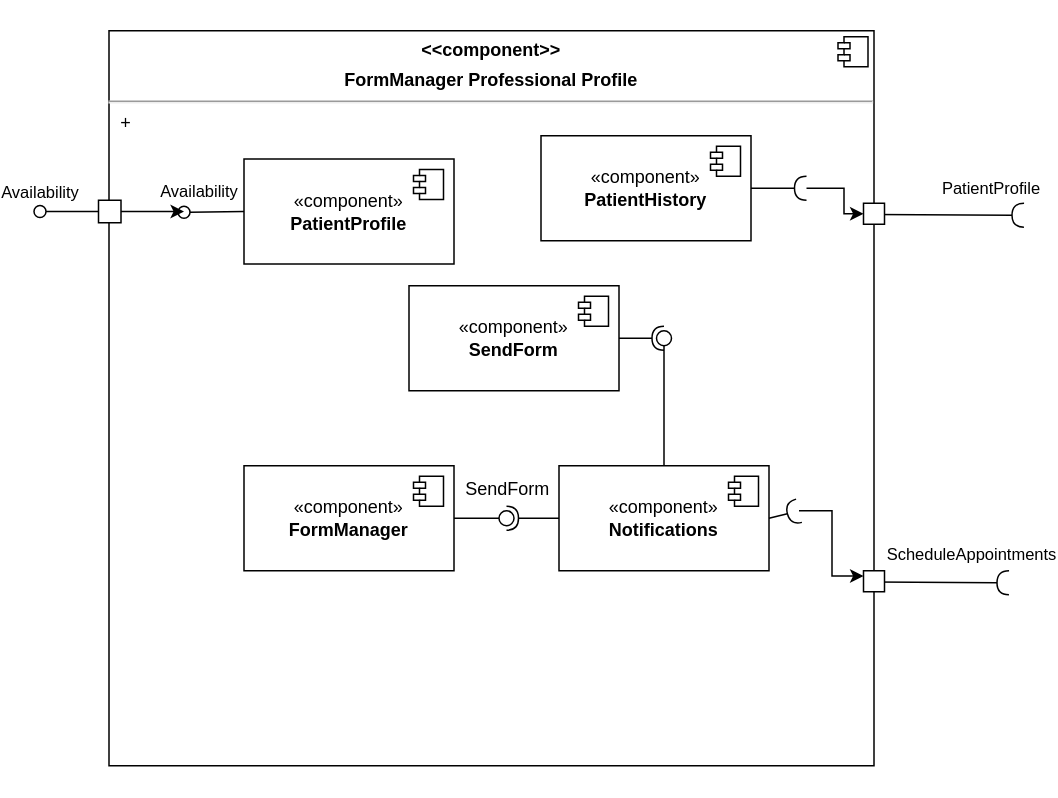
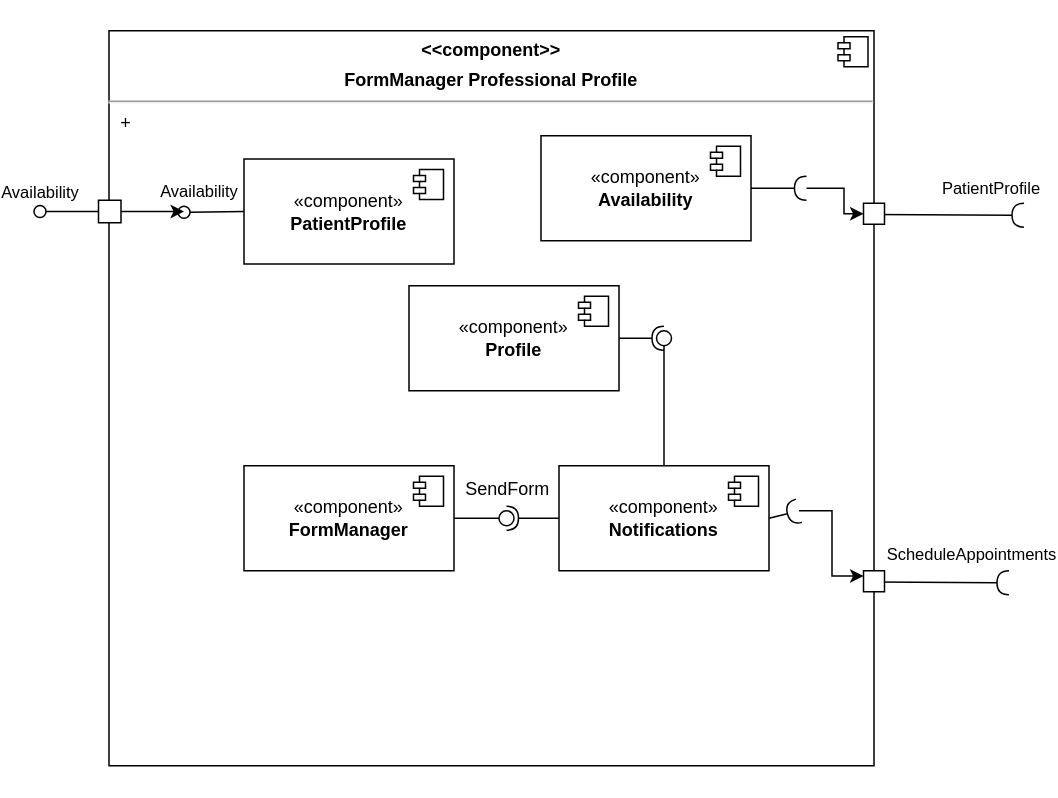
  <mxCell id="0" />
  <mxCell id="1" parent="0" />
  <mxCell id="2" value="&lt;p style=&quot;margin:0px;margin-top:6px;text-align:center;&quot;&gt;&lt;b&gt;&amp;lt;&amp;lt;component&amp;gt;&amp;gt;&lt;/b&gt;&lt;/p&gt;&lt;p style=&quot;margin:0px;margin-top:6px;text-align:center;&quot;&gt;&lt;b&gt;FormManager Professional Profile&lt;/b&gt;&lt;/p&gt;&lt;hr&gt;&lt;p style=&quot;margin:0px;margin-left:8px;&quot;&gt;+&lt;br&gt;&lt;/p&gt;" style="align=left;overflow=fill;html=1;dropTarget=0;whiteSpace=wrap;" vertex="1" parent="1"><mxGeometry x="70" y="20" width="510" height="490" as="geometry" /></mxCell>
  <mxCell id="3" value="" style="shape=component;jettyWidth=8;jettyHeight=4;" vertex="1" parent="2"><mxGeometry x="1" width="20" height="20" relative="1" as="geometry"><mxPoint x="-24" y="4" as="offset" /></mxGeometry></mxCell>
  <mxCell id="4" value="" style="rounded=0;orthogonalLoop=1;jettySize=auto;html=1;endArrow=halfCircle;endFill=0;endSize=6;strokeWidth=1;sketch=0;fontSize=12;curved=1;exitX=1;exitY=0.25;exitDx=0;exitDy=0;" edge="1" parent="1" source="2"><mxGeometry relative="1" as="geometry"><mxPoint x="680" y="230" as="sourcePoint" /><mxPoint x="680" y="143" as="targetPoint" /></mxGeometry></mxCell>
  <mxCell id="5" value="PatientProfile" style="edgeLabel;html=1;align=center;verticalAlign=middle;resizable=0;points=[];" vertex="1" connectable="0" parent="4"><mxGeometry x="0.568" y="-4" relative="1" as="geometry"><mxPoint y="-22" as="offset" /></mxGeometry></mxCell>
  <mxCell id="6" value="" style="ellipse;whiteSpace=wrap;html=1;align=center;aspect=fixed;fillColor=none;strokeColor=none;resizable=0;perimeter=centerPerimeter;rotatable=0;allowArrows=0;points=[];outlineConnect=1;" vertex="1" parent="1"><mxGeometry x="348" y="250" width="10" height="10" as="geometry" /></mxCell>
  <mxCell id="7" value="" style="whiteSpace=wrap;html=1;aspect=fixed;" vertex="1" parent="1"><mxGeometry x="573" y="135" width="14" height="14" as="geometry" /></mxCell>
  <mxCell id="8" style="edgeStyle=orthogonalEdgeStyle;rounded=0;orthogonalLoop=1;jettySize=auto;html=1;entryX=0;entryY=0.5;entryDx=0;entryDy=0;exitX=0.12;exitY=0.52;exitDx=0;exitDy=0;exitPerimeter=0;" edge="1" parent="1" source="12" target="7"><mxGeometry relative="1" as="geometry"><mxPoint x="540" y="130" as="sourcePoint" /></mxGeometry></mxCell>
- <mxCell id="9" value="«component»&lt;br&gt;&lt;b&gt;PatientHistory&lt;/b&gt;" style="html=1;dropTarget=0;whiteSpace=wrap;" vertex="1" parent="1"><mxGeometry x="358" y="90" width="140" height="70" as="geometry" /></mxCell>
+ <mxCell id="9" value="«component»&lt;br&gt;&lt;b&gt;Availability&lt;/b&gt;" style="html=1;dropTarget=0;whiteSpace=wrap;" vertex="1" parent="1"><mxGeometry x="358" y="90" width="140" height="70" as="geometry" /></mxCell>
  <mxCell id="10" value="" style="shape=module;jettyWidth=8;jettyHeight=4;" vertex="1" parent="9"><mxGeometry x="1" width="20" height="20" relative="1" as="geometry"><mxPoint x="-27" y="7" as="offset" /></mxGeometry></mxCell>
  <mxCell id="11" value="" style="rounded=0;orthogonalLoop=1;jettySize=auto;html=1;endArrow=halfCircle;endFill=0;endSize=6;strokeWidth=1;sketch=0;fontSize=12;curved=1;exitX=1;exitY=0.5;exitDx=0;exitDy=0;" edge="1" target="12" parent="1" source="9"><mxGeometry relative="1" as="geometry"><mxPoint x="435" y="255" as="sourcePoint" /></mxGeometry></mxCell>
  <mxCell id="12" value="" style="ellipse;whiteSpace=wrap;html=1;align=center;aspect=fixed;fillColor=none;strokeColor=none;resizable=0;perimeter=centerPerimeter;rotatable=0;allowArrows=0;points=[];outlineConnect=1;" vertex="1" parent="1"><mxGeometry x="530" y="120" width="10" height="10" as="geometry" /></mxCell>
- <mxCell id="13" value="«component»&lt;br&gt;&lt;b&gt;SendForm&lt;/b&gt;" style="html=1;dropTarget=0;whiteSpace=wrap;" vertex="1" parent="1"><mxGeometry x="270" y="190" width="140" height="70" as="geometry" /></mxCell>
+ <mxCell id="13" value="«component»&lt;br&gt;&lt;b&gt;Profile&lt;/b&gt;" style="html=1;dropTarget=0;whiteSpace=wrap;" vertex="1" parent="1"><mxGeometry x="270" y="190" width="140" height="70" as="geometry" /></mxCell>
  <mxCell id="14" value="" style="shape=module;jettyWidth=8;jettyHeight=4;" vertex="1" parent="13"><mxGeometry x="1" width="20" height="20" relative="1" as="geometry"><mxPoint x="-27" y="7" as="offset" /></mxGeometry></mxCell>
  <mxCell id="15" style="edgeStyle=orthogonalEdgeStyle;rounded=0;orthogonalLoop=1;jettySize=auto;html=1;entryX=0;entryY=0.25;entryDx=0;entryDy=0;" edge="1" parent="1" target="27"><mxGeometry relative="1" as="geometry"><mxPoint x="730" y="339.5" as="targetPoint" /><mxPoint x="530" y="340" as="sourcePoint" /><Array as="points"><mxPoint x="552" y="340" /><mxPoint x="552" y="384" /></Array></mxGeometry></mxCell>
  <mxCell id="16" value="«component»&lt;br&gt;&lt;b&gt;Notifications&lt;/b&gt;" style="html=1;dropTarget=0;whiteSpace=wrap;" vertex="1" parent="1"><mxGeometry x="370" y="310" width="140" height="70" as="geometry" /></mxCell>
  <mxCell id="17" value="" style="shape=module;jettyWidth=8;jettyHeight=4;" vertex="1" parent="16"><mxGeometry x="1" width="20" height="20" relative="1" as="geometry"><mxPoint x="-27" y="7" as="offset" /></mxGeometry></mxCell>
  <mxCell id="18" value="«component»&lt;br&gt;&lt;b&gt;FormManager&lt;/b&gt;" style="html=1;dropTarget=0;whiteSpace=wrap;" vertex="1" parent="1"><mxGeometry x="160" y="310" width="140" height="70" as="geometry" /></mxCell>
  <mxCell id="19" value="" style="shape=module;jettyWidth=8;jettyHeight=4;" vertex="1" parent="18"><mxGeometry x="1" width="20" height="20" relative="1" as="geometry"><mxPoint x="-27" y="7" as="offset" /></mxGeometry></mxCell>
  <mxCell id="20" value="" style="rounded=0;orthogonalLoop=1;jettySize=auto;html=1;endArrow=halfCircle;endFill=0;endSize=6;strokeWidth=1;sketch=0;exitX=1;exitY=0.5;exitDx=0;exitDy=0;" edge="1" target="22" parent="1" source="13"><mxGeometry relative="1" as="geometry"><mxPoint x="480" y="275" as="sourcePoint" /></mxGeometry></mxCell>
  <mxCell id="21" value="" style="rounded=0;orthogonalLoop=1;jettySize=auto;html=1;endArrow=oval;endFill=0;sketch=0;sourcePerimeterSpacing=0;targetPerimeterSpacing=0;endSize=10;exitX=0.5;exitY=0;exitDx=0;exitDy=0;" edge="1" target="22" parent="1" source="16"><mxGeometry relative="1" as="geometry"><mxPoint x="440" y="275" as="sourcePoint" /></mxGeometry></mxCell>
  <mxCell id="22" value="" style="ellipse;whiteSpace=wrap;html=1;align=center;aspect=fixed;fillColor=none;strokeColor=none;resizable=0;perimeter=centerPerimeter;rotatable=0;allowArrows=0;points=[];outlineConnect=1;" vertex="1" parent="1"><mxGeometry x="435" y="220" width="10" height="10" as="geometry" /></mxCell>
  <mxCell id="23" value="" style="rounded=0;orthogonalLoop=1;jettySize=auto;html=1;endArrow=halfCircle;endFill=0;endSize=6;strokeWidth=1;sketch=0;exitX=0;exitY=0.5;exitDx=0;exitDy=0;" edge="1" parent="1" source="16"><mxGeometry relative="1" as="geometry"><mxPoint x="370" y="345" as="sourcePoint" /><mxPoint x="335" y="345" as="targetPoint" /></mxGeometry></mxCell>
  <mxCell id="24" value="" style="rounded=0;orthogonalLoop=1;jettySize=auto;html=1;endArrow=halfCircle;endFill=0;endSize=6;strokeWidth=1;sketch=0;fontSize=12;curved=1;exitX=1;exitY=0.75;exitDx=0;exitDy=0;" edge="1" parent="1" source="2"><mxGeometry relative="1" as="geometry"><mxPoint x="685" y="315" as="sourcePoint" /><mxPoint x="670" y="388" as="targetPoint" /></mxGeometry></mxCell>
  <mxCell id="25" value="ScheduleAppointments" style="edgeLabel;html=1;align=center;verticalAlign=middle;resizable=0;points=[];" vertex="1" connectable="0" parent="24"><mxGeometry x="0.453" y="-1" relative="1" as="geometry"><mxPoint y="-20" as="offset" /></mxGeometry></mxCell>
  <mxCell id="26" value="" style="ellipse;whiteSpace=wrap;html=1;align=center;aspect=fixed;fillColor=none;strokeColor=none;resizable=0;perimeter=centerPerimeter;rotatable=0;allowArrows=0;points=[];outlineConnect=1;" vertex="1" parent="1"><mxGeometry x="660" y="310" width="10" height="10" as="geometry" /></mxCell>
  <mxCell id="27" value="" style="whiteSpace=wrap;html=1;aspect=fixed;" vertex="1" parent="1"><mxGeometry x="573" y="380" width="14" height="14" as="geometry" /></mxCell>
  <mxCell id="28" value="" style="rounded=0;orthogonalLoop=1;jettySize=auto;html=1;endArrow=halfCircle;endFill=0;endSize=6;strokeWidth=1;sketch=0;fontSize=12;curved=1;exitX=1;exitY=0.5;exitDx=0;exitDy=0;" edge="1" parent="1" source="16"><mxGeometry relative="1" as="geometry"><mxPoint x="503" y="425" as="sourcePoint" /><mxPoint x="530" y="340" as="targetPoint" /></mxGeometry></mxCell>
  <mxCell id="29" value="" style="ellipse;whiteSpace=wrap;html=1;align=center;aspect=fixed;fillColor=none;strokeColor=none;resizable=0;perimeter=centerPerimeter;rotatable=0;allowArrows=0;points=[];outlineConnect=1;" vertex="1" parent="1"><mxGeometry x="478" y="420" width="10" height="10" as="geometry" /></mxCell>
  <mxCell id="30" value="" style="rounded=0;orthogonalLoop=1;jettySize=auto;html=1;endArrow=oval;endFill=0;sketch=0;sourcePerimeterSpacing=0;targetPerimeterSpacing=0;endSize=10;exitX=1;exitY=0.5;exitDx=0;exitDy=0;" edge="1" parent="1" source="18"><mxGeometry relative="1" as="geometry"><mxPoint x="310" y="335" as="sourcePoint" /><mxPoint x="335" y="345" as="targetPoint" /></mxGeometry></mxCell>
  <mxCell id="31" value="«component»&lt;br&gt;&lt;b&gt;PatientProfile&lt;/b&gt;" style="html=1;dropTarget=0;whiteSpace=wrap;" vertex="1" parent="1"><mxGeometry x="160" y="105.5" width="140" height="70" as="geometry" /></mxCell>
  <mxCell id="32" value="" style="shape=module;jettyWidth=8;jettyHeight=4;" vertex="1" parent="31"><mxGeometry x="1" width="20" height="20" relative="1" as="geometry"><mxPoint x="-27" y="7" as="offset" /></mxGeometry></mxCell>
  <mxCell id="33" style="edgeStyle=orthogonalEdgeStyle;rounded=0;orthogonalLoop=1;jettySize=auto;html=1;" edge="1" parent="1" source="34"><mxGeometry relative="1" as="geometry"><mxPoint x="120" y="140.5" as="targetPoint" /></mxGeometry></mxCell>
  <mxCell id="34" value="" style="html=1;rounded=0;" vertex="1" parent="1"><mxGeometry x="63" y="133" width="15" height="15" as="geometry" /></mxCell>
  <mxCell id="35" value="" style="endArrow=none;html=1;rounded=0;align=center;verticalAlign=top;endFill=0;labelBackgroundColor=none;endSize=2;" edge="1" source="34" target="36" parent="1"><mxGeometry relative="1" as="geometry" /></mxCell>
  <mxCell id="36" value="Availability" style="ellipse;html=1;fontSize=11;align=center;fillColor=none;points=[];aspect=fixed;resizable=0;verticalAlign=bottom;labelPosition=center;verticalLabelPosition=top;flipH=1;" vertex="1" parent="1"><mxGeometry x="20" y="136.5" width="8" height="8" as="geometry" /></mxCell>
  <mxCell id="37" value="" style="html=1;verticalAlign=bottom;labelBackgroundColor=none;endArrow=oval;endFill=0;endSize=8;rounded=0;exitX=0;exitY=0.5;exitDx=0;exitDy=0;" edge="1" parent="1" source="31"><mxGeometry width="160" relative="1" as="geometry"><mxPoint x="-70" y="220" as="sourcePoint" /><mxPoint x="120" y="141" as="targetPoint" /></mxGeometry></mxCell>
  <mxCell id="38" value="Availability" style="edgeLabel;html=1;align=center;verticalAlign=middle;resizable=0;points=[];" vertex="1" connectable="0" parent="37"><mxGeometry x="0.43" y="1" relative="1" as="geometry"><mxPoint x="-2" y="-15" as="offset" /></mxGeometry></mxCell>
  <mxCell id="39" value="SendForm" style="text;strokeColor=none;align=center;fillColor=none;html=1;verticalAlign=middle;whiteSpace=wrap;rounded=0;" vertex="1" parent="1"><mxGeometry x="306" y="316" width="60" height="19" as="geometry" /></mxCell>
